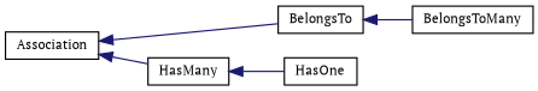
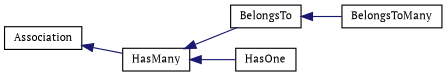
  digraph {
    fontname="PT Serif"
    rankdir=LR
    node [color=black fillcolor=white fontname="PT Serif" fontsize=10 shape=record style=filled]
    edge [color=midnightblue dir=back fontname="PT Serif" fontsize=10 labelfontname=Helvetica labelfontsize=10 style=solid]
    n1 [height=0.2 label=Association width=0.4]
    n2 [height=0.2 label=BelongsTo width=0.4]
    n3 [height=0.2 label=HasMany width=0.4]
    n4 [height=0.2 label=BelongsToMany width=0.4]
    n5 [height=0.2 label=HasOne width=0.4]
-   n1 -> n2
+   n3 -> n2
    n1 -> n3
    n2 -> n4
    n3 -> n5
  }
